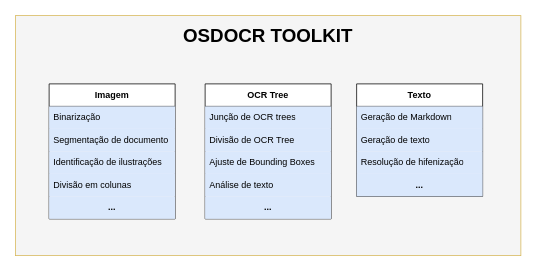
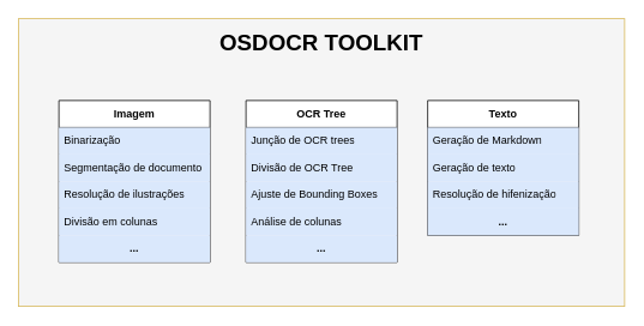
  <mxCell id="0" />
  <mxCell id="1" parent="0" />
  <mxCell id="2" value="&lt;p style=&quot;line-height: 120%;&quot;&gt;&lt;b&gt;&lt;font style=&quot;font-size: 25px;&quot;&gt;OSDOCR TOOLKIT&lt;/font&gt;&lt;/b&gt;&lt;/p&gt;" style="rounded=0;whiteSpace=wrap;html=1;fillColor=#f5f5f5;strokeColor=#d6b656;verticalAlign=top;" parent="1" vertex="1"><mxGeometry x="20" y="20" width="674" height="320" as="geometry" /></mxCell>
  <mxCell id="3" value="&lt;b&gt;Imagem&lt;/b&gt;" style="swimlane;fontStyle=0;childLayout=stackLayout;horizontal=1;startSize=30;horizontalStack=0;resizeParent=1;resizeParentMax=0;resizeLast=0;collapsible=1;marginBottom=0;whiteSpace=wrap;html=1;" vertex="1" parent="1"><mxGeometry x="65" y="111" width="168" height="180" as="geometry" /></mxCell>
  <mxCell id="4" value="Binarização" style="text;align=left;verticalAlign=middle;spacingLeft=4;spacingRight=4;overflow=hidden;points=[[0,0.5],[1,0.5]];portConstraint=eastwest;rotatable=0;whiteSpace=wrap;html=1;fillColor=#dae8fc;strokeColor=none;" vertex="1" parent="3"><mxGeometry y="30" width="168" height="30" as="geometry" /></mxCell>
  <mxCell id="5" value="Segmentação de documento" style="text;strokeColor=none;fillColor=#dae8fc;align=left;verticalAlign=middle;spacingLeft=4;spacingRight=4;overflow=hidden;points=[[0,0.5],[1,0.5]];portConstraint=eastwest;rotatable=0;whiteSpace=wrap;html=1;" vertex="1" parent="3"><mxGeometry y="60" width="168" height="30" as="geometry" /></mxCell>
- <mxCell id="6" value="Identificação de ilustrações" style="text;strokeColor=none;fillColor=#dae8fc;align=left;verticalAlign=middle;spacingLeft=4;spacingRight=4;overflow=hidden;points=[[0,0.5],[1,0.5]];portConstraint=eastwest;rotatable=0;whiteSpace=wrap;html=1;" vertex="1" parent="3"><mxGeometry y="90" width="168" height="30" as="geometry" /></mxCell>
+ <mxCell id="6" value="Resolução de ilustrações" style="text;strokeColor=none;fillColor=#dae8fc;align=left;verticalAlign=middle;spacingLeft=4;spacingRight=4;overflow=hidden;points=[[0,0.5],[1,0.5]];portConstraint=eastwest;rotatable=0;whiteSpace=wrap;html=1;" vertex="1" parent="3"><mxGeometry y="90" width="168" height="30" as="geometry" /></mxCell>
  <mxCell id="7" value="Divisão em colunas" style="text;strokeColor=none;fillColor=#dae8fc;align=left;verticalAlign=middle;spacingLeft=4;spacingRight=4;overflow=hidden;points=[[0,0.5],[1,0.5]];portConstraint=eastwest;rotatable=0;whiteSpace=wrap;html=1;" vertex="1" parent="3"><mxGeometry y="120" width="168" height="30" as="geometry" /></mxCell>
  <mxCell id="8" value="&lt;b&gt;...&lt;/b&gt;" style="text;strokeColor=none;fillColor=#dae8fc;align=center;verticalAlign=middle;spacingLeft=4;spacingRight=4;overflow=hidden;points=[[0,0.5],[1,0.5]];portConstraint=eastwest;rotatable=0;whiteSpace=wrap;html=1;" vertex="1" parent="3"><mxGeometry y="150" width="168" height="30" as="geometry" /></mxCell>
  <mxCell id="9" value="&lt;b&gt;OCR Tree&lt;/b&gt;" style="swimlane;fontStyle=0;childLayout=stackLayout;horizontal=1;startSize=30;horizontalStack=0;resizeParent=1;resizeParentMax=0;resizeLast=0;collapsible=1;marginBottom=0;whiteSpace=wrap;html=1;" vertex="1" parent="1"><mxGeometry x="273" y="111" width="168" height="180" as="geometry" /></mxCell>
  <mxCell id="10" value="Junção de OCR trees" style="text;align=left;verticalAlign=middle;spacingLeft=4;spacingRight=4;overflow=hidden;points=[[0,0.5],[1,0.5]];portConstraint=eastwest;rotatable=0;whiteSpace=wrap;html=1;fillColor=#dae8fc;strokeColor=none;" vertex="1" parent="9"><mxGeometry y="30" width="168" height="30" as="geometry" /></mxCell>
  <mxCell id="11" value="Divisão de OCR Tree" style="text;strokeColor=none;fillColor=#dae8fc;align=left;verticalAlign=middle;spacingLeft=4;spacingRight=4;overflow=hidden;points=[[0,0.5],[1,0.5]];portConstraint=eastwest;rotatable=0;whiteSpace=wrap;html=1;" vertex="1" parent="9"><mxGeometry y="60" width="168" height="30" as="geometry" /></mxCell>
  <mxCell id="12" value="Ajuste de Bounding Boxes" style="text;strokeColor=none;fillColor=#dae8fc;align=left;verticalAlign=middle;spacingLeft=4;spacingRight=4;overflow=hidden;points=[[0,0.5],[1,0.5]];portConstraint=eastwest;rotatable=0;whiteSpace=wrap;html=1;" vertex="1" parent="9"><mxGeometry y="90" width="168" height="30" as="geometry" /></mxCell>
- <mxCell id="13" value="Análise de texto" style="text;strokeColor=none;fillColor=#dae8fc;align=left;verticalAlign=middle;spacingLeft=4;spacingRight=4;overflow=hidden;points=[[0,0.5],[1,0.5]];portConstraint=eastwest;rotatable=0;whiteSpace=wrap;html=1;" vertex="1" parent="9"><mxGeometry y="120" width="168" height="30" as="geometry" /></mxCell>
+ <mxCell id="13" value="Análise de colunas" style="text;strokeColor=none;fillColor=#dae8fc;align=left;verticalAlign=middle;spacingLeft=4;spacingRight=4;overflow=hidden;points=[[0,0.5],[1,0.5]];portConstraint=eastwest;rotatable=0;whiteSpace=wrap;html=1;" vertex="1" parent="9"><mxGeometry y="120" width="168" height="30" as="geometry" /></mxCell>
  <mxCell id="14" value="&lt;b&gt;...&lt;/b&gt;" style="text;strokeColor=none;fillColor=#dae8fc;align=center;verticalAlign=middle;spacingLeft=4;spacingRight=4;overflow=hidden;points=[[0,0.5],[1,0.5]];portConstraint=eastwest;rotatable=0;whiteSpace=wrap;html=1;" vertex="1" parent="9"><mxGeometry y="150" width="168" height="30" as="geometry" /></mxCell>
  <mxCell id="15" value="&lt;b&gt;Texto&lt;/b&gt;" style="swimlane;fontStyle=0;childLayout=stackLayout;horizontal=1;startSize=30;horizontalStack=0;resizeParent=1;resizeParentMax=0;resizeLast=0;collapsible=1;marginBottom=0;whiteSpace=wrap;html=1;" vertex="1" parent="1"><mxGeometry x="475" y="111" width="168" height="150" as="geometry" /></mxCell>
  <mxCell id="16" value="Geração de Markdown" style="text;align=left;verticalAlign=middle;spacingLeft=4;spacingRight=4;overflow=hidden;points=[[0,0.5],[1,0.5]];portConstraint=eastwest;rotatable=0;whiteSpace=wrap;html=1;fillColor=#dae8fc;strokeColor=none;" vertex="1" parent="15"><mxGeometry y="30" width="168" height="30" as="geometry" /></mxCell>
  <mxCell id="17" value="Geração de texto" style="text;strokeColor=none;fillColor=#dae8fc;align=left;verticalAlign=middle;spacingLeft=4;spacingRight=4;overflow=hidden;points=[[0,0.5],[1,0.5]];portConstraint=eastwest;rotatable=0;whiteSpace=wrap;html=1;" vertex="1" parent="15"><mxGeometry y="60" width="168" height="30" as="geometry" /></mxCell>
  <mxCell id="18" value="Resolução de hifenização" style="text;strokeColor=none;fillColor=#dae8fc;align=left;verticalAlign=middle;spacingLeft=4;spacingRight=4;overflow=hidden;points=[[0,0.5],[1,0.5]];portConstraint=eastwest;rotatable=0;whiteSpace=wrap;html=1;" vertex="1" parent="15"><mxGeometry y="90" width="168" height="30" as="geometry" /></mxCell>
  <mxCell id="19" value="&lt;b&gt;...&lt;/b&gt;" style="text;strokeColor=none;fillColor=#dae8fc;align=center;verticalAlign=middle;spacingLeft=4;spacingRight=4;overflow=hidden;points=[[0,0.5],[1,0.5]];portConstraint=eastwest;rotatable=0;whiteSpace=wrap;html=1;" vertex="1" parent="15"><mxGeometry y="120" width="168" height="30" as="geometry" /></mxCell>
